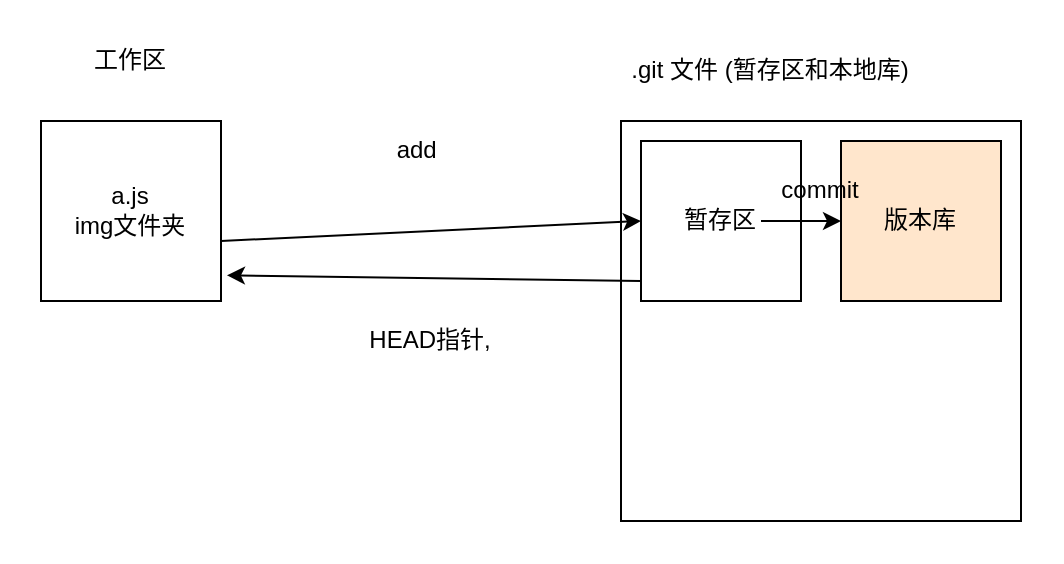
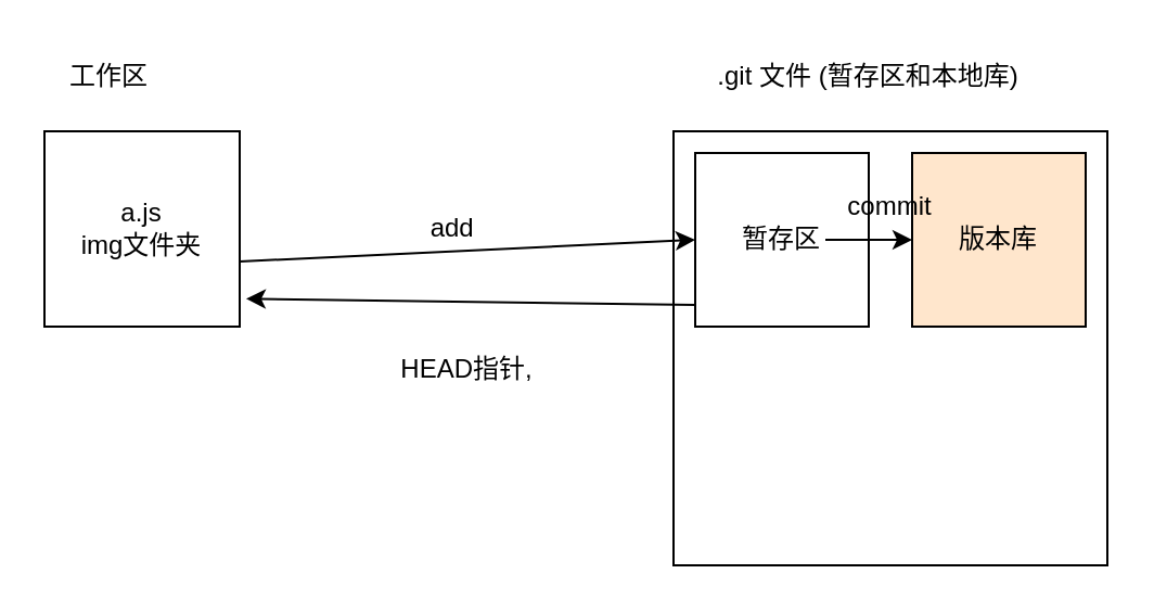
  <mxCell id="0" />
  <mxCell id="1" parent="0" />
  <mxCell id="2" value="a.js&lt;br&gt;img文件夹" style="whiteSpace=wrap;html=1;aspect=fixed;" vertex="1" parent="1"><mxGeometry x="20" y="60" width="90" height="90" as="geometry" /></mxCell>
- <mxCell id="3" value="工作区" style="text;html=1;strokeColor=none;fillColor=none;align=center;verticalAlign=middle;whiteSpace=wrap;rounded=0;" vertex="1" parent="1"><mxGeometry x="35" y="15" width="60" height="30" as="geometry" /></mxCell>
+ <mxCell id="3" value="工作区" style="text;html=1;strokeColor=none;fillColor=none;align=center;verticalAlign=middle;whiteSpace=wrap;rounded=0;" vertex="1" parent="1"><mxGeometry x="20" y="20" width="60" height="30" as="geometry" /></mxCell>
  <mxCell id="4" value="" style="whiteSpace=wrap;html=1;aspect=fixed;" vertex="1" parent="1"><mxGeometry x="310" y="60" width="200" height="200" as="geometry" /></mxCell>
- <mxCell id="5" value=".git 文件 (暂存区和本地库)" style="text;html=1;strokeColor=none;fillColor=none;align=center;verticalAlign=middle;whiteSpace=wrap;rounded=0;" vertex="1" parent="1"><mxGeometry x="310" y="20" width="150" height="30" as="geometry" /></mxCell>
+ <mxCell id="5" value=".git 文件 (暂存区和本地库)" style="text;html=1;strokeColor=none;fillColor=none;align=center;verticalAlign=middle;whiteSpace=wrap;rounded=0;" vertex="1" parent="1"><mxGeometry x="325" y="20" width="150" height="30" as="geometry" /></mxCell>
  <mxCell id="6" value="暂存区" style="whiteSpace=wrap;html=1;aspect=fixed;" vertex="1" parent="1"><mxGeometry x="320" y="70" width="80" height="80" as="geometry" /></mxCell>
  <mxCell id="7" value="" style="endArrow=classic;html=1;rounded=0;entryX=0;entryY=0.5;entryDx=0;entryDy=0;" edge="1" parent="1" target="6"><mxGeometry width="50" height="50" relative="1" as="geometry"><mxPoint x="110" y="120" as="sourcePoint" /><mxPoint x="160" y="70" as="targetPoint" /></mxGeometry></mxCell>
- <mxCell id="8" value="add&amp;nbsp;" style="text;html=1;strokeColor=none;fillColor=none;align=center;verticalAlign=middle;whiteSpace=wrap;rounded=0;" vertex="1" parent="1"><mxGeometry x="180" y="60" width="60" height="30" as="geometry" /></mxCell>
+ <mxCell id="8" value="add&amp;nbsp;" style="text;html=1;strokeColor=none;fillColor=none;align=center;verticalAlign=middle;whiteSpace=wrap;rounded=0;" vertex="1" parent="1"><mxGeometry x="180" y="90" width="60" height="30" as="geometry" /></mxCell>
  <mxCell id="9" value="版本库" style="whiteSpace=wrap;html=1;aspect=fixed;fillColor=#ffe6cc;" vertex="1" parent="1"><mxGeometry x="420" y="70" width="80" height="80" as="geometry" /></mxCell>
  <mxCell id="10" value="" style="endArrow=classic;html=1;rounded=0;" edge="1" parent="1" target="9"><mxGeometry width="50" height="50" relative="1" as="geometry"><mxPoint x="380" y="110" as="sourcePoint" /><mxPoint x="430" y="60" as="targetPoint" /></mxGeometry></mxCell>
  <mxCell id="11" value="commit" style="text;html=1;strokeColor=none;fillColor=none;align=center;verticalAlign=middle;whiteSpace=wrap;rounded=0;" vertex="1" parent="1"><mxGeometry x="380" y="80" width="60" height="30" as="geometry" /></mxCell>
  <mxCell id="12" value="" style="endArrow=classic;html=1;rounded=0;entryX=1.033;entryY=0.857;entryDx=0;entryDy=0;entryPerimeter=0;" edge="1" parent="1" target="2"><mxGeometry width="50" height="50" relative="1" as="geometry"><mxPoint x="320" y="140" as="sourcePoint" /><mxPoint x="370" y="90" as="targetPoint" /></mxGeometry></mxCell>
  <mxCell id="13" value="HEAD指针," style="text;html=1;strokeColor=none;fillColor=none;align=center;verticalAlign=middle;whiteSpace=wrap;rounded=0;" vertex="1" parent="1"><mxGeometry x="170" y="155" width="90" height="30" as="geometry" /></mxCell>
